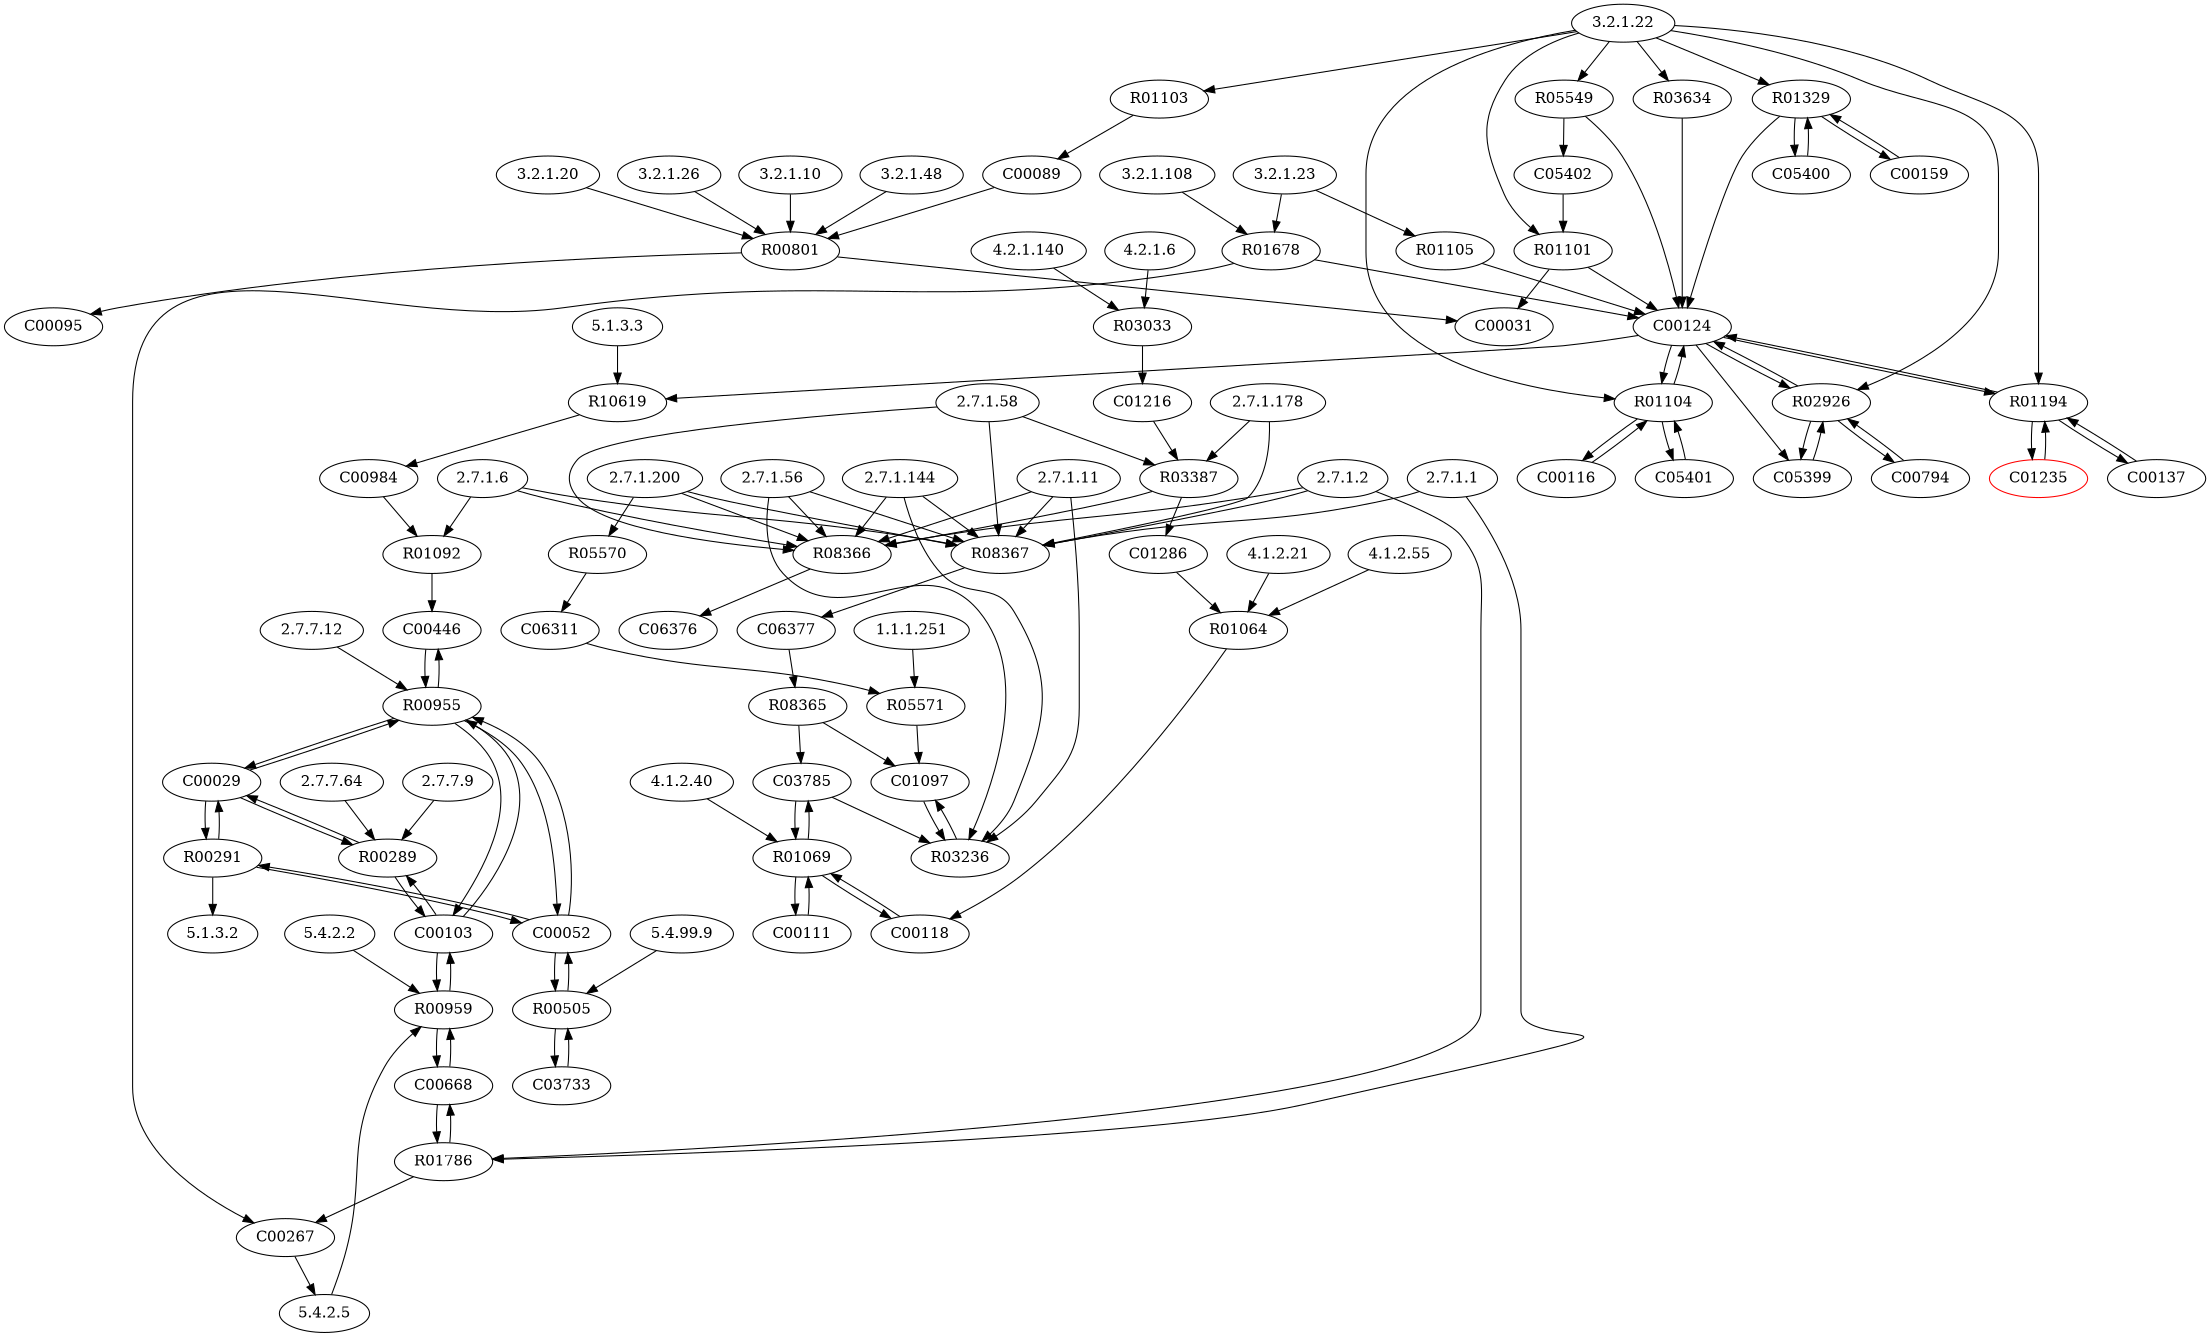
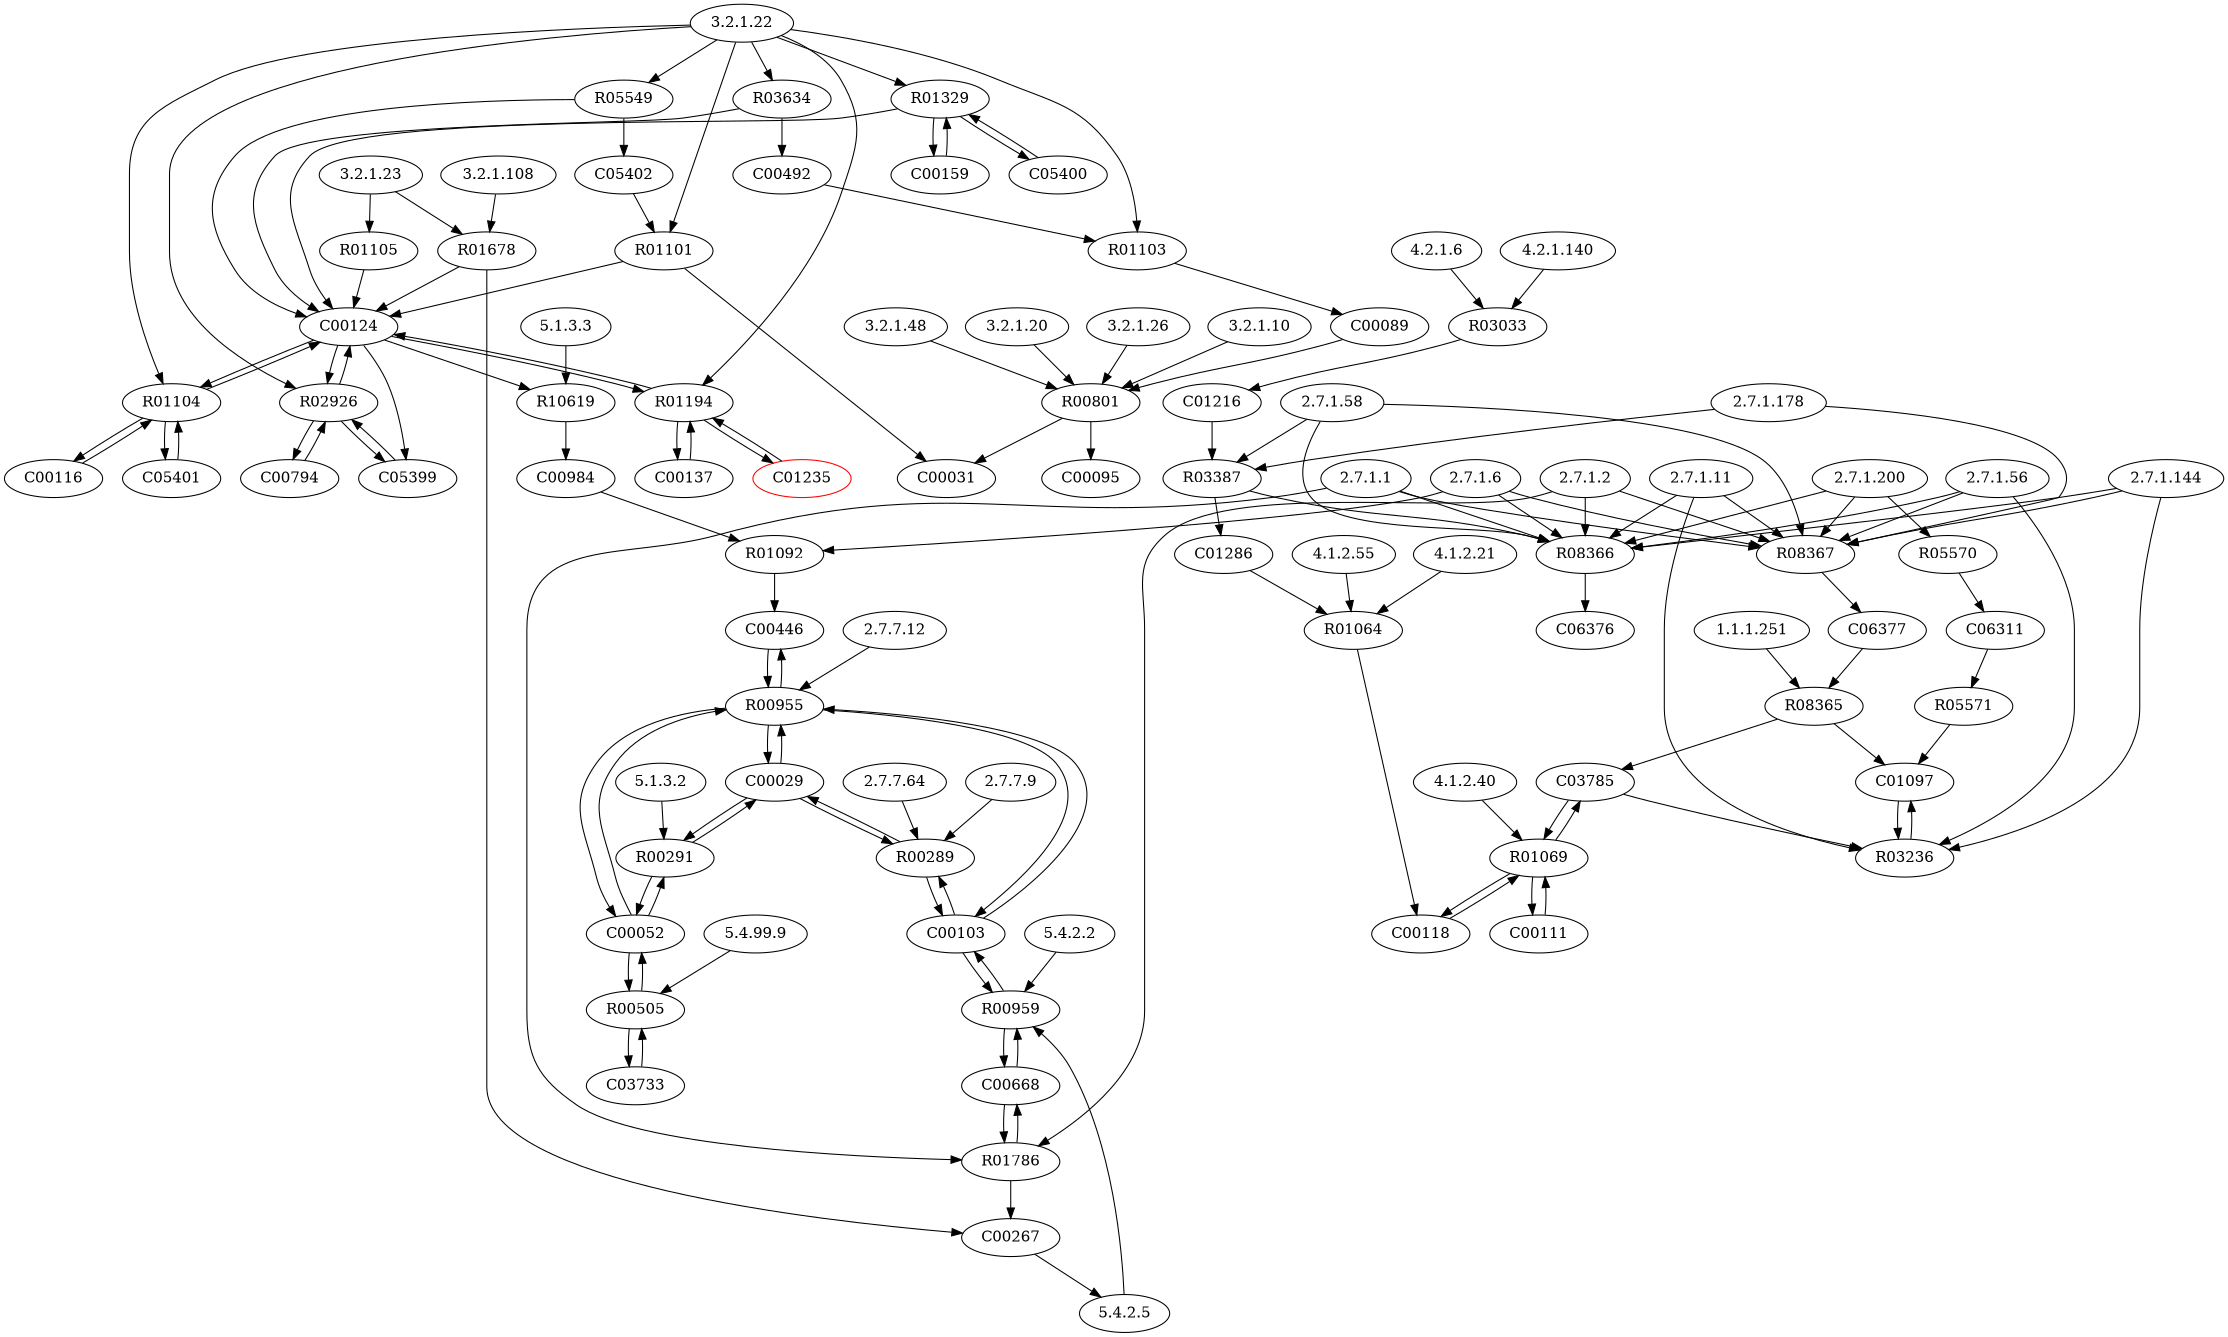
  digraph {
    node [type=C]
    "3.2.1.48" [type=E]
    R00801 [type=R]
    C00031
    C00095
    "2.7.1.2" [type=E]
    R01786 [type=R]
    R08366 [type=R]
    R08367 [type=R]
    C00668
    C00267
    C06376
    C06377
    "4.1.2.21" [type=E]
    R01064 [type=R]
    C00118
    "2.7.1.11" [type=E]
    R03236 [type=R]
    C01097
    "1.1.1.251" [type=E]
    R05571 [type=R]
    "3.2.1.23" [type=E]
    R01105 [type=R]
    R01678 [type=R]
    C00124
    "2.7.7.9" [type=E]
    R00289 [type=R]
    C00029
    C00103
    "5.1.3.3" [type=E]
    R10619 [type=R]
    C00984
    "3.2.1.22" [type=E]
    R05549 [type=R]
    R03634 [type=R]
    R01104 [type=R]
    R02926 [type=R]
    R01103 [type=R]
    R01101 [type=R]
    R01329 [type=R]
    R01194 [type=R]
    C05402
+   C00492
    C05401
    C00116
    C00794
    C05399
    C00089
    C00159
    C05400
    C00137
    C01235 [color=red]
    "2.7.1.1" [type=E]
    "4.1.2.55" [type=E]
    "3.2.1.20" [type=E]
    "5.4.99.9" [type=E]
    R00505 [type=R]
    C00052
    C03733
    "2.7.7.12" [type=E]
    R00955 [type=R]
    C00446
    "2.7.1.56" [type=E]
    "5.4.2.2" [type=E]
    R00959 [type=R]
    "4.2.1.6" [type=E]
    R03033 [type=R]
    C01216
    "5.4.2.5" [type=E]
    "3.2.1.26" [type=E]
    "3.2.1.108" [type=E]
    "5.1.3.2" [type=E]
    R00291 [type=R]
    "4.1.2.40" [type=E]
    R01069 [type=R]
    C03785
    C00111
    "2.7.1.144" [type=E]
    "2.7.1.6" [type=E]
    R01092 [type=R]
    "2.7.1.58" [type=E]
    R03387 [type=R]
    C01286
    "2.7.7.64" [type=E]
    "4.2.1.140" [type=E]
    "3.2.1.10" [type=E]
    "2.7.1.178" [type=E]
    "2.7.1.200" [type=E]
    R05570 [type=R]
    C06311
    R08365 [type=R]
    "3.2.1.48" -> R00801
    R00801 -> C00031
    R00801 -> C00095
    "2.7.1.2" -> R01786
    "2.7.1.2" -> R08366
    "2.7.1.2" -> R08367
    R01786 -> C00668
    R01786 -> C00267
    R08366 -> C06376
    R08367 -> C06377
    C00668 -> R01786
    C00668 -> R00959
    C00267 -> "5.4.2.5"
    C06377 -> R08365
    "4.1.2.21" -> R01064
    R01064 -> C00118
    C00118 -> R01069
    "2.7.1.11" -> R08366
    "2.7.1.11" -> R08367
    "2.7.1.11" -> R03236
    R03236 -> C01097
    C01097 -> R03236
-   "1.1.1.251" -> R05571
+   "1.1.1.251" -> R08365
    R05571 -> C01097
    "3.2.1.23" -> R01105
    "3.2.1.23" -> R01678
    R01105 -> C00124
    R01678 -> C00267
    R01678 -> C00124
    C00124 -> R10619
    C00124 -> R01104
    C00124 -> R02926
    C00124 -> R01194
    C00124 -> C05399
    "2.7.7.9" -> R00289
    R00289 -> C00029
    R00289 -> C00103
    C00029 -> R00289
    C00029 -> R00955
    C00029 -> R00291
    C00103 -> R00289
    C00103 -> R00955
    C00103 -> R00959
    "5.1.3.3" -> R10619
    R10619 -> C00984
    C00984 -> R01092
    "3.2.1.22" -> R05549
    "3.2.1.22" -> R03634
    "3.2.1.22" -> R01104
    "3.2.1.22" -> R02926
    "3.2.1.22" -> R01103
    "3.2.1.22" -> R01101
    "3.2.1.22" -> R01329
    "3.2.1.22" -> R01194
    R05549 -> C00124
    R05549 -> C05402
    R03634 -> C00124
+   R03634 -> C00492
    R01104 -> C00124
    R01104 -> C05401
    R01104 -> C00116
    R02926 -> C00124
    R02926 -> C00794
    R02926 -> C05399
    R01103 -> C00089
    R01101 -> C00031
    R01101 -> C00124
    R01329 -> C00124
    R01329 -> C00159
    R01329 -> C05400
    R01194 -> C00124
    R01194 -> C00137
    R01194 -> C01235
    C05402 -> R01101
+   C00492 -> R01103
    C05401 -> R01104
    C00116 -> R01104
    C00794 -> R02926
    C05399 -> R02926
    C00089 -> R00801
    C00159 -> R01329
    C05400 -> R01329
    C00137 -> R01194
    C01235 -> R01194
    "2.7.1.1" -> R01786
+   "2.7.1.1" -> R08366
    "2.7.1.1" -> R08367
    "4.1.2.55" -> R01064
    "3.2.1.20" -> R00801
    "5.4.99.9" -> R00505
    R00505 -> C00052
    R00505 -> C03733
    C00052 -> R00505
    C00052 -> R00955
    C00052 -> R00291
    C03733 -> R00505
    "2.7.7.12" -> R00955
    R00955 -> C00029
    R00955 -> C00103
    R00955 -> C00052
    R00955 -> C00446
    C00446 -> R00955
    "2.7.1.56" -> R08366
    "2.7.1.56" -> R08367
    "2.7.1.56" -> R03236
    "5.4.2.2" -> R00959
    R00959 -> C00668
    R00959 -> C00103
    "4.2.1.6" -> R03033
    R03033 -> C01216
    C01216 -> R03387
    "5.4.2.5" -> R00959
    "3.2.1.26" -> R00801
    "3.2.1.108" -> R01678
-   R00291 -> "5.1.3.2"
+   "5.1.3.2" -> R00291
    R00291 -> C00029
    R00291 -> C00052
    "4.1.2.40" -> R01069
    R01069 -> C00118
    R01069 -> C03785
    R01069 -> C00111
    C03785 -> R03236
    C03785 -> R01069
    C00111 -> R01069
    "2.7.1.144" -> R08366
    "2.7.1.144" -> R08367
    "2.7.1.144" -> R03236
    "2.7.1.6" -> R08366
    "2.7.1.6" -> R08367
    "2.7.1.6" -> R01092
    R01092 -> C00446
    "2.7.1.58" -> R08366
    "2.7.1.58" -> R08367
    "2.7.1.58" -> R03387
    R03387 -> R08366
    R03387 -> C01286
    C01286 -> R01064
    "2.7.7.64" -> R00289
    "4.2.1.140" -> R03033
    "3.2.1.10" -> R00801
    "2.7.1.178" -> R08367
    "2.7.1.178" -> R03387
    "2.7.1.200" -> R08366
    "2.7.1.200" -> R08367
    "2.7.1.200" -> R05570
    R05570 -> C06311
    C06311 -> R05571
    R08365 -> C01097
    R08365 -> C03785
  }
